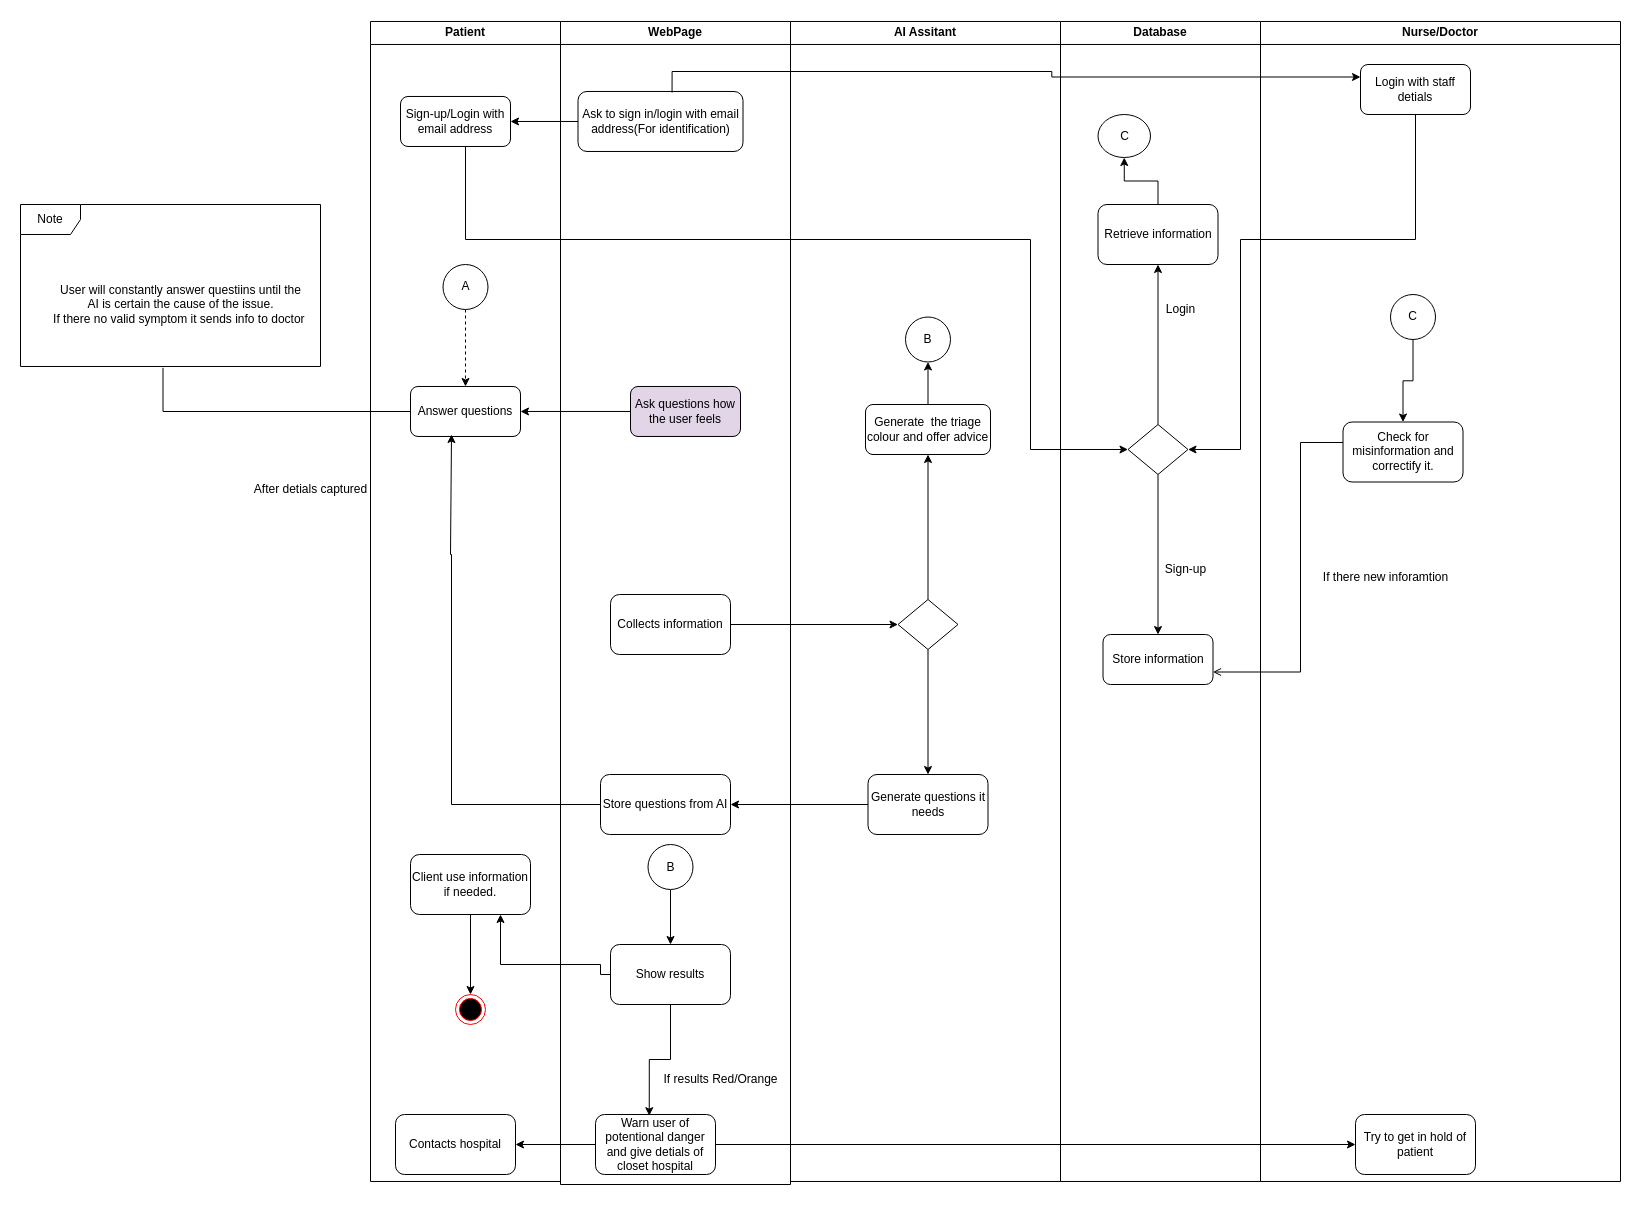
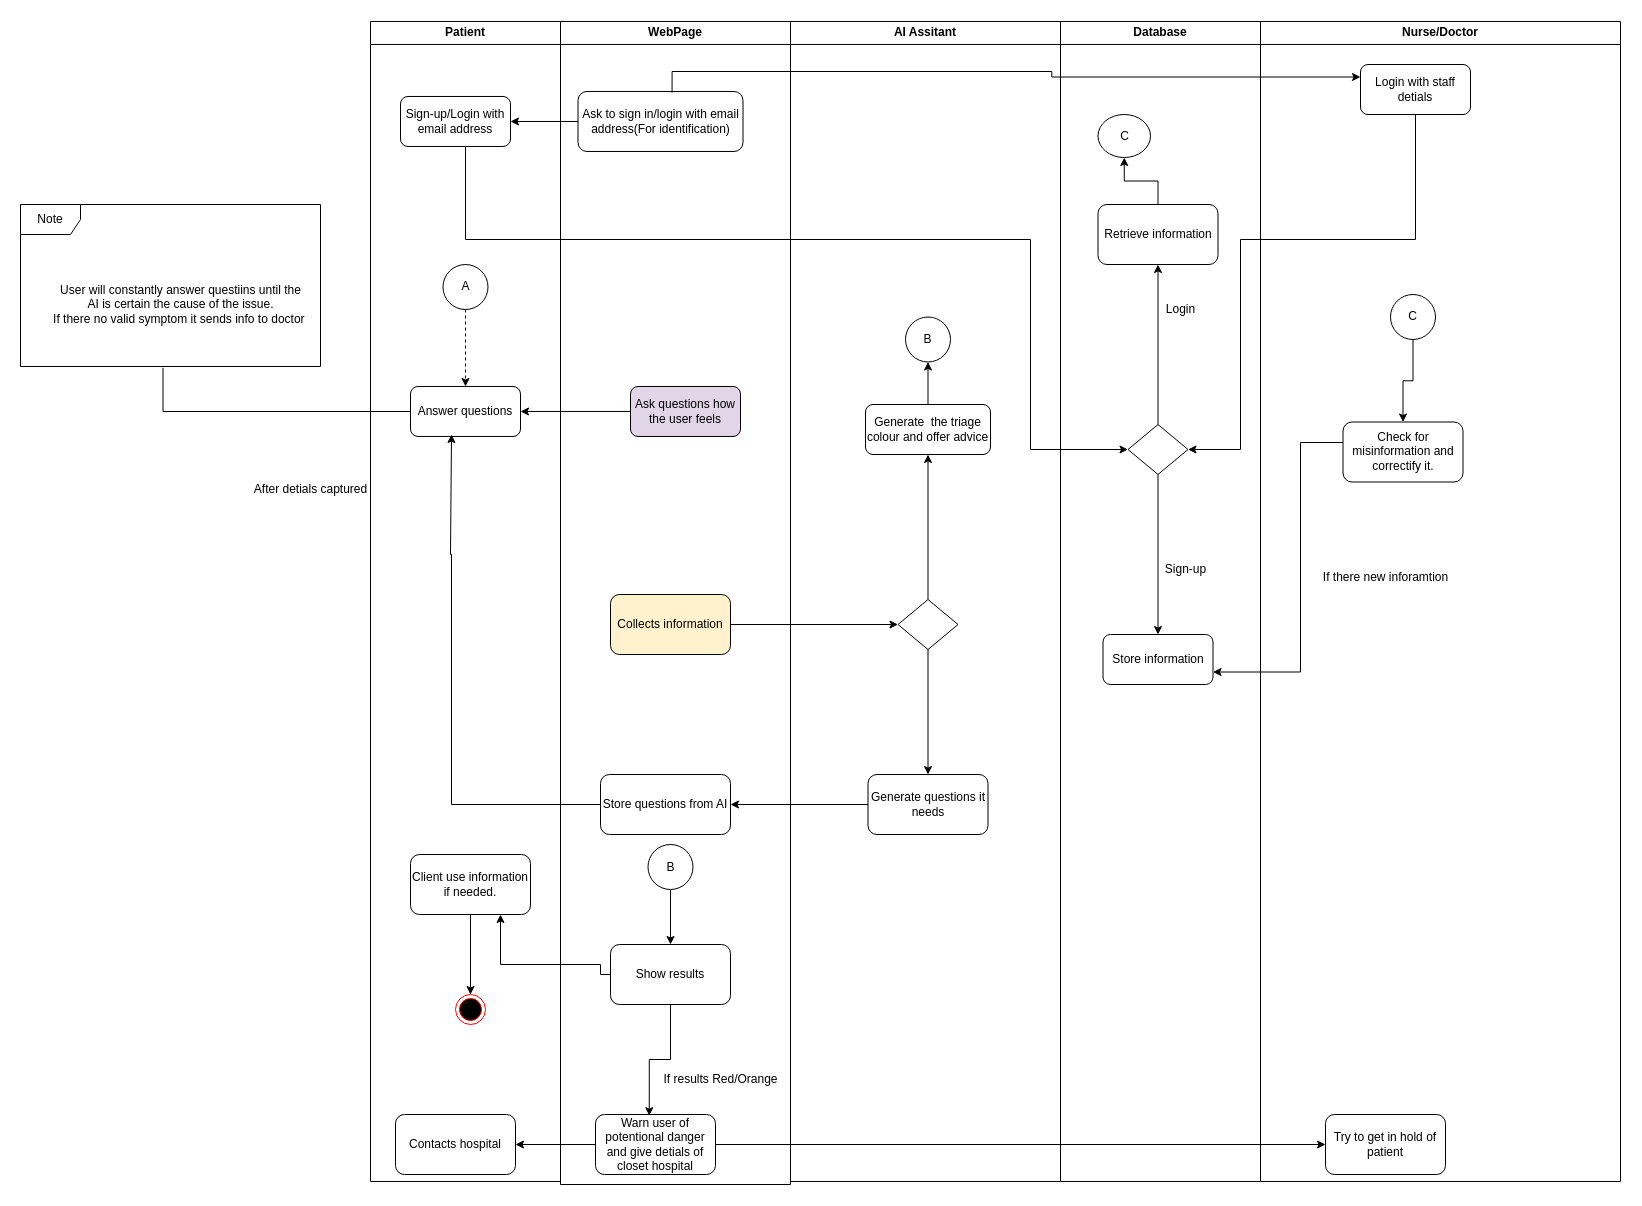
  <mxCell id="0" />
  <mxCell id="1" parent="0" />
  <mxCell id="2" value="Patient" style="swimlane;whiteSpace=wrap;html=1;" parent="1" vertex="1"><mxGeometry x="370" y="20.976" width="190" height="1160" as="geometry" /></mxCell>
  <mxCell id="3" value="Sign-up/Login with email address" style="html=1;whiteSpace=wrap;rounded=1;glass=0;" parent="2" vertex="1"><mxGeometry x="30" y="75" width="110" height="50" as="geometry" /></mxCell>
  <mxCell id="4" value="Answer questions" style="html=1;whiteSpace=wrap;rounded=1;glass=0;" parent="2" vertex="1"><mxGeometry x="40" y="365" width="110" height="50" as="geometry" /></mxCell>
  <mxCell id="5" value="A" style="ellipse;whiteSpace=wrap;html=1;aspect=fixed;" parent="2" vertex="1"><mxGeometry x="72.5" y="243.02" width="45" height="45" as="geometry" /></mxCell>
  <mxCell id="6" style="edgeStyle=orthogonalEdgeStyle;rounded=0;orthogonalLoop=1;jettySize=auto;html=1;entryX=0.5;entryY=0;entryDx=0;entryDy=0;dashed=1;" parent="2" source="5" target="4" edge="1"><mxGeometry relative="1" as="geometry" /></mxCell>
  <mxCell id="7" value="" style="ellipse;html=1;shape=endState;fillColor=#000000;strokeColor=#ff0000;" vertex="1" parent="2"><mxGeometry x="85" y="973.02" width="30" height="30" as="geometry" /></mxCell>
  <mxCell id="8" value="Client use information if needed." style="whiteSpace=wrap;html=1;rounded=1;glass=0;" vertex="1" parent="2"><mxGeometry x="40" y="833.024" width="120" height="60" as="geometry" /></mxCell>
  <mxCell id="9" style="edgeStyle=orthogonalEdgeStyle;rounded=0;orthogonalLoop=1;jettySize=auto;html=1;entryX=0.5;entryY=0;entryDx=0;entryDy=0;" edge="1" parent="2" source="8" target="7"><mxGeometry relative="1" as="geometry" /></mxCell>
  <mxCell id="10" value="Contacts hospital" style="whiteSpace=wrap;html=1;rounded=1;glass=0;" vertex="1" parent="2"><mxGeometry x="25" y="1093.024" width="120" height="60" as="geometry" /></mxCell>
  <mxCell id="11" value="WebPage" style="swimlane;whiteSpace=wrap;html=1;" parent="1" vertex="1"><mxGeometry x="560" y="20.98" width="230" height="1163.02" as="geometry" /></mxCell>
  <mxCell id="12" value="Ask questions how the user feels" style="html=1;whiteSpace=wrap;rounded=1;glass=0;fillColor=#e1d5e7;" parent="11" vertex="1"><mxGeometry x="70" y="365" width="110" height="50" as="geometry" /></mxCell>
- <mxCell id="13" value="Collects information" style="whiteSpace=wrap;html=1;rounded=1;glass=0;" parent="11" vertex="1"><mxGeometry x="50" y="573.02" width="120" height="60" as="geometry" /></mxCell>
+ <mxCell id="13" value="Collects information" style="whiteSpace=wrap;html=1;rounded=1;glass=0;fillColor=#fff2cc;" parent="11" vertex="1"><mxGeometry x="50" y="573.02" width="120" height="60" as="geometry" /></mxCell>
  <mxCell id="14" value="Ask to sign in/login with email address(For identification)" style="html=1;whiteSpace=wrap;rounded=1;glass=0;" parent="11" vertex="1"><mxGeometry x="17.5" y="70" width="165" height="60" as="geometry" /></mxCell>
  <mxCell id="15" value="Store questions from AI" style="whiteSpace=wrap;html=1;rounded=1;glass=0;" parent="11" vertex="1"><mxGeometry x="40" y="753.02" width="130" height="60" as="geometry" /></mxCell>
  <mxCell id="16" value="Show results" style="whiteSpace=wrap;html=1;rounded=1;glass=0;" parent="11" vertex="1"><mxGeometry x="50" y="923.02" width="120" height="60" as="geometry" /></mxCell>
  <mxCell id="17" style="edgeStyle=orthogonalEdgeStyle;rounded=0;orthogonalLoop=1;jettySize=auto;html=1;entryX=0.5;entryY=0;entryDx=0;entryDy=0;" parent="11" source="18" target="16" edge="1"><mxGeometry relative="1" as="geometry" /></mxCell>
  <mxCell id="18" value="B" style="ellipse;whiteSpace=wrap;html=1;aspect=fixed;" parent="11" vertex="1"><mxGeometry x="87.5" y="823.02" width="45" height="45" as="geometry" /></mxCell>
  <mxCell id="19" value="If results Red/Orange" style="text;html=1;align=center;verticalAlign=middle;resizable=0;points=[];autosize=1;strokeColor=none;fillColor=none;" parent="11" vertex="1"><mxGeometry x="90" y="1043.02" width="140" height="30" as="geometry" /></mxCell>
  <mxCell id="20" value="Warn user of potentional danger and give detials of closet hospital" style="whiteSpace=wrap;html=1;rounded=1;glass=0;" parent="11" vertex="1"><mxGeometry x="35" y="1093.02" width="120" height="60" as="geometry" /></mxCell>
  <mxCell id="21" style="edgeStyle=orthogonalEdgeStyle;rounded=0;orthogonalLoop=1;jettySize=auto;html=1;entryX=0.448;entryY=0.02;entryDx=0;entryDy=0;entryPerimeter=0;" parent="11" source="16" target="20" edge="1"><mxGeometry relative="1" as="geometry" /></mxCell>
  <mxCell id="22" value="AI Assitant" style="swimlane;whiteSpace=wrap;html=1;" parent="1" vertex="1"><mxGeometry x="790" y="20.976" width="270" height="1160" as="geometry" /></mxCell>
  <mxCell id="23" style="edgeStyle=orthogonalEdgeStyle;rounded=0;orthogonalLoop=1;jettySize=auto;html=1;entryX=0.5;entryY=1;entryDx=0;entryDy=0;" parent="22" source="24" target="25" edge="1"><mxGeometry relative="1" as="geometry" /></mxCell>
  <mxCell id="24" value="Generate&amp;nbsp; the triage colour and offer advice" style="html=1;whiteSpace=wrap;rounded=1;glass=0;" parent="22" vertex="1"><mxGeometry x="75" y="383.02" width="125" height="50" as="geometry" /></mxCell>
  <mxCell id="25" value="B" style="ellipse;whiteSpace=wrap;html=1;aspect=fixed;" parent="22" vertex="1"><mxGeometry x="115" y="295.52" width="45" height="45" as="geometry" /></mxCell>
  <mxCell id="26" style="edgeStyle=orthogonalEdgeStyle;rounded=0;orthogonalLoop=1;jettySize=auto;html=1;entryX=0.5;entryY=1;entryDx=0;entryDy=0;" parent="22" source="28" target="24" edge="1"><mxGeometry relative="1" as="geometry" /></mxCell>
  <mxCell id="27" style="edgeStyle=orthogonalEdgeStyle;rounded=0;orthogonalLoop=1;jettySize=auto;html=1;" parent="22" source="28" target="29" edge="1"><mxGeometry relative="1" as="geometry" /></mxCell>
  <mxCell id="28" value="" style="rhombus;whiteSpace=wrap;html=1;" parent="22" vertex="1"><mxGeometry x="107.5" y="578.03" width="60" height="49.98" as="geometry" /></mxCell>
  <mxCell id="29" value="Generate questions it needs" style="whiteSpace=wrap;html=1;rounded=1;glass=0;" parent="22" vertex="1"><mxGeometry x="77.5" y="753.02" width="120" height="60" as="geometry" /></mxCell>
  <mxCell id="30" value="Database" style="swimlane;whiteSpace=wrap;html=1;" parent="1" vertex="1"><mxGeometry x="1060" y="20.976" width="200" height="1160" as="geometry" /></mxCell>
  <mxCell id="31" value="Store information" style="html=1;whiteSpace=wrap;rounded=1;glass=0;" parent="30" vertex="1"><mxGeometry x="42.5" y="613.02" width="110" height="50" as="geometry" /></mxCell>
  <mxCell id="32" value="" style="edgeStyle=orthogonalEdgeStyle;rounded=0;orthogonalLoop=1;jettySize=auto;html=1;" parent="30" source="34" target="36" edge="1"><mxGeometry relative="1" as="geometry" /></mxCell>
  <mxCell id="33" style="edgeStyle=orthogonalEdgeStyle;rounded=0;orthogonalLoop=1;jettySize=auto;html=1;entryX=0.5;entryY=0;entryDx=0;entryDy=0;" parent="30" source="34" target="31" edge="1"><mxGeometry relative="1" as="geometry" /></mxCell>
  <mxCell id="34" value="" style="rhombus;whiteSpace=wrap;html=1;" parent="30" vertex="1"><mxGeometry x="67.5" y="403.02" width="60" height="49.98" as="geometry" /></mxCell>
  <mxCell id="35" value="" style="edgeStyle=orthogonalEdgeStyle;rounded=0;orthogonalLoop=1;jettySize=auto;html=1;" edge="1" parent="30" source="36" target="39"><mxGeometry relative="1" as="geometry" /></mxCell>
  <mxCell id="36" value="Retrieve information" style="whiteSpace=wrap;html=1;rounded=1;" parent="30" vertex="1"><mxGeometry x="37.5" y="183.02" width="120" height="60" as="geometry" /></mxCell>
  <mxCell id="37" value="Sign-up" style="text;html=1;align=center;verticalAlign=middle;resizable=0;points=[];autosize=1;strokeColor=none;fillColor=none;" parent="30" vertex="1"><mxGeometry x="95" y="533.024" width="60" height="30" as="geometry" /></mxCell>
  <mxCell id="38" value="Login" style="text;html=1;align=center;verticalAlign=middle;resizable=0;points=[];autosize=1;strokeColor=none;fillColor=none;" parent="30" vertex="1"><mxGeometry x="95" y="273.024" width="50" height="30" as="geometry" /></mxCell>
  <mxCell id="39" value="C" style="ellipse;whiteSpace=wrap;html=1;rounded=1;" vertex="1" parent="30"><mxGeometry x="37.5" y="93.02" width="52.5" height="43.02" as="geometry" /></mxCell>
  <mxCell id="40" value="Nurse/Doctor" style="swimlane;whiteSpace=wrap;html=1;movable=1;resizable=1;rotatable=1;deletable=1;editable=1;locked=0;connectable=1;" parent="1" vertex="1"><mxGeometry x="1260" y="20.976" width="360" height="1160" as="geometry" /></mxCell>
  <mxCell id="41" value="Login with staff detials" style="html=1;whiteSpace=wrap;rounded=1;glass=0;" parent="40" vertex="1"><mxGeometry x="100" y="43.02" width="110" height="50" as="geometry" /></mxCell>
- <mxCell id="42" value="Try to get in hold of patient" style="whiteSpace=wrap;html=1;rounded=1;glass=0;" vertex="1" parent="40"><mxGeometry x="95" y="1093.024" width="120" height="60" as="geometry" /></mxCell>
+ <mxCell id="42" value="Try to get in hold of patient" style="whiteSpace=wrap;html=1;rounded=1;glass=0;" vertex="1" parent="40"><mxGeometry x="65" y="1093.024" width="120" height="60" as="geometry" /></mxCell>
  <mxCell id="43" value="" style="edgeStyle=orthogonalEdgeStyle;rounded=0;orthogonalLoop=1;jettySize=auto;html=1;" edge="1" parent="40" source="44" target="45"><mxGeometry relative="1" as="geometry" /></mxCell>
  <mxCell id="44" value="C" style="ellipse;whiteSpace=wrap;html=1;aspect=fixed;" vertex="1" parent="40"><mxGeometry x="130" y="273.02" width="45" height="45" as="geometry" /></mxCell>
  <mxCell id="45" value="Check for misinformation and correctify it." style="whiteSpace=wrap;html=1;rounded=1;" vertex="1" parent="40"><mxGeometry x="82.5" y="400.52" width="120" height="60" as="geometry" /></mxCell>
  <mxCell id="46" value="If there new inforamtion" style="text;html=1;align=center;verticalAlign=middle;resizable=0;points=[];autosize=1;strokeColor=none;fillColor=none;" vertex="1" parent="40"><mxGeometry x="50" y="541.024" width="150" height="30" as="geometry" /></mxCell>
  <mxCell id="47" style="edgeStyle=orthogonalEdgeStyle;rounded=0;orthogonalLoop=1;jettySize=auto;html=1;entryX=0;entryY=0.5;entryDx=0;entryDy=0;" parent="1" source="3" target="34" edge="1"><mxGeometry relative="1" as="geometry"><Array as="points"><mxPoint x="465" y="239" /><mxPoint x="1030" y="239" /><mxPoint x="1030" y="449" /></Array></mxGeometry></mxCell>
  <mxCell id="48" value="Note" style="shape=umlFrame;whiteSpace=wrap;html=1;pointerEvents=0;" parent="1" vertex="1"><mxGeometry x="20" y="204" width="300" height="161.98" as="geometry" /></mxCell>
  <mxCell id="49" value="User will constantly answer questiins until the &lt;br&gt;AI is certain the cause of the issue. &lt;br&gt;If there no valid symptom it sends info to doctor&amp;nbsp;" style="text;html=1;align=center;verticalAlign=middle;resizable=0;points=[];autosize=1;strokeColor=none;fillColor=none;" parent="1" vertex="1"><mxGeometry x="40" y="273.996" width="280" height="60" as="geometry" /></mxCell>
  <mxCell id="50" style="edgeStyle=orthogonalEdgeStyle;rounded=0;orthogonalLoop=1;jettySize=auto;html=1;endArrow=none;endFill=0;entryX=0.475;entryY=1.008;entryDx=0;entryDy=0;entryPerimeter=0;" parent="1" source="4" target="48" edge="1"><mxGeometry relative="1" as="geometry" /></mxCell>
  <mxCell id="51" style="edgeStyle=orthogonalEdgeStyle;rounded=0;orthogonalLoop=1;jettySize=auto;html=1;entryX=1;entryY=0.5;entryDx=0;entryDy=0;" parent="1" source="14" target="3" edge="1"><mxGeometry relative="1" as="geometry" /></mxCell>
  <mxCell id="52" style="edgeStyle=orthogonalEdgeStyle;rounded=0;orthogonalLoop=1;jettySize=auto;html=1;entryX=1;entryY=0.5;entryDx=0;entryDy=0;" parent="1" source="41" target="34" edge="1"><mxGeometry relative="1" as="geometry"><Array as="points"><mxPoint x="1415" y="239" /><mxPoint x="1240" y="239" /><mxPoint x="1240" y="449" /></Array></mxGeometry></mxCell>
  <mxCell id="53" style="edgeStyle=orthogonalEdgeStyle;rounded=0;orthogonalLoop=1;jettySize=auto;html=1;entryX=0;entryY=0.25;entryDx=0;entryDy=0;exitX=0.57;exitY=0.017;exitDx=0;exitDy=0;exitPerimeter=0;" parent="1" source="14" target="41" edge="1"><mxGeometry relative="1" as="geometry"><mxPoint x="780" y="76" as="sourcePoint" /><mxPoint x="1367.5" y="43.996" as="targetPoint" /></mxGeometry></mxCell>
  <mxCell id="54" style="edgeStyle=orthogonalEdgeStyle;rounded=0;orthogonalLoop=1;jettySize=auto;html=1;" parent="1" source="12" target="4" edge="1"><mxGeometry relative="1" as="geometry" /></mxCell>
  <mxCell id="55" value="After detials captured" style="text;html=1;align=center;verticalAlign=middle;resizable=0;points=[];autosize=1;strokeColor=none;fillColor=none;" parent="1" vertex="1"><mxGeometry x="240" y="473.996" width="140" height="30" as="geometry" /></mxCell>
  <mxCell id="56" style="edgeStyle=orthogonalEdgeStyle;rounded=0;orthogonalLoop=1;jettySize=auto;html=1;entryX=0;entryY=0.5;entryDx=0;entryDy=0;" parent="1" source="13" target="28" edge="1"><mxGeometry relative="1" as="geometry" /></mxCell>
  <mxCell id="57" value="" style="edgeStyle=orthogonalEdgeStyle;rounded=0;orthogonalLoop=1;jettySize=auto;html=1;" parent="1" source="29" target="15" edge="1"><mxGeometry relative="1" as="geometry" /></mxCell>
  <mxCell id="58" style="edgeStyle=orthogonalEdgeStyle;rounded=0;orthogonalLoop=1;jettySize=auto;html=1;" parent="1" source="15" edge="1"><mxGeometry relative="1" as="geometry"><mxPoint x="451" y="434" as="targetPoint" /><Array as="points"><mxPoint x="451" y="804" /><mxPoint x="451" y="554" /><mxPoint x="450" y="554" /></Array></mxGeometry></mxCell>
  <mxCell id="59" value="" style="edgeStyle=orthogonalEdgeStyle;rounded=0;orthogonalLoop=1;jettySize=auto;html=1;exitX=0;exitY=0.5;exitDx=0;exitDy=0;entryX=0.75;entryY=1;entryDx=0;entryDy=0;" edge="1" parent="1" source="16" target="8"><mxGeometry relative="1" as="geometry"><mxPoint x="600" y="1024" as="sourcePoint" /><mxPoint x="460" y="964" as="targetPoint" /><Array as="points"><mxPoint x="600" y="973.976" /><mxPoint x="600" y="963.976" /><mxPoint x="500" y="963.976" /></Array></mxGeometry></mxCell>
  <mxCell id="60" value="" style="edgeStyle=orthogonalEdgeStyle;rounded=0;orthogonalLoop=1;jettySize=auto;html=1;" edge="1" parent="1" source="20" target="10"><mxGeometry relative="1" as="geometry" /></mxCell>
  <mxCell id="61" style="edgeStyle=orthogonalEdgeStyle;rounded=0;orthogonalLoop=1;jettySize=auto;html=1;entryX=0;entryY=0.5;entryDx=0;entryDy=0;" edge="1" parent="1" source="20" target="42"><mxGeometry relative="1" as="geometry"><mxPoint x="1330" y="1144" as="targetPoint" /></mxGeometry></mxCell>
- <mxCell id="62" style="edgeStyle=orthogonalEdgeStyle;rounded=0;orthogonalLoop=1;jettySize=auto;html=1;entryX=1;entryY=0.75;entryDx=0;entryDy=0;endArrow=open;" edge="1" parent="1" source="45" target="31"><mxGeometry relative="1" as="geometry"><Array as="points"><mxPoint x="1300" y="442" /><mxPoint x="1300" y="672" /></Array></mxGeometry></mxCell>
+ <mxCell id="62" style="edgeStyle=orthogonalEdgeStyle;rounded=0;orthogonalLoop=1;jettySize=auto;html=1;entryX=1;entryY=0.75;entryDx=0;entryDy=0;" edge="1" parent="1" source="45" target="31"><mxGeometry relative="1" as="geometry"><Array as="points"><mxPoint x="1300" y="442" /><mxPoint x="1300" y="672" /></Array></mxGeometry></mxCell>
